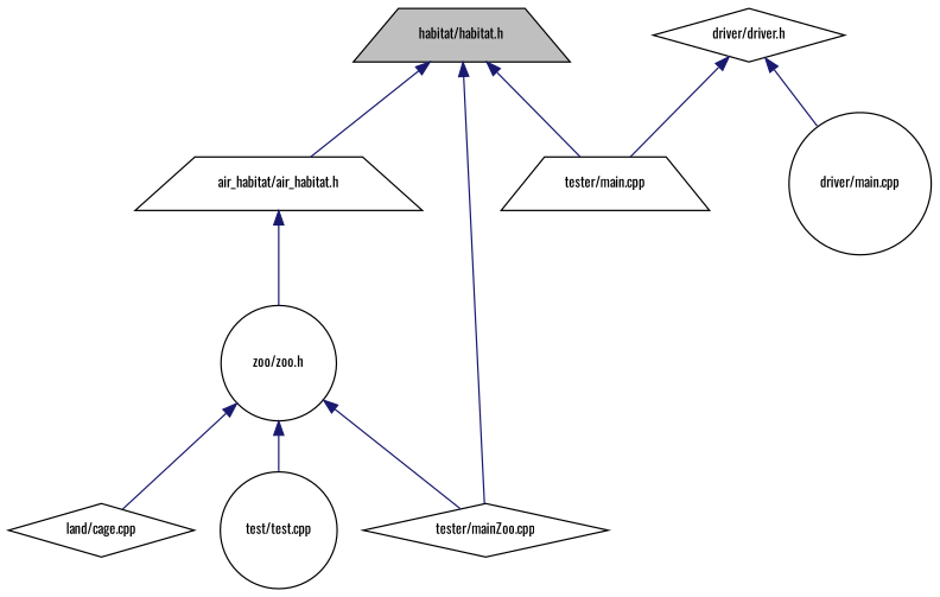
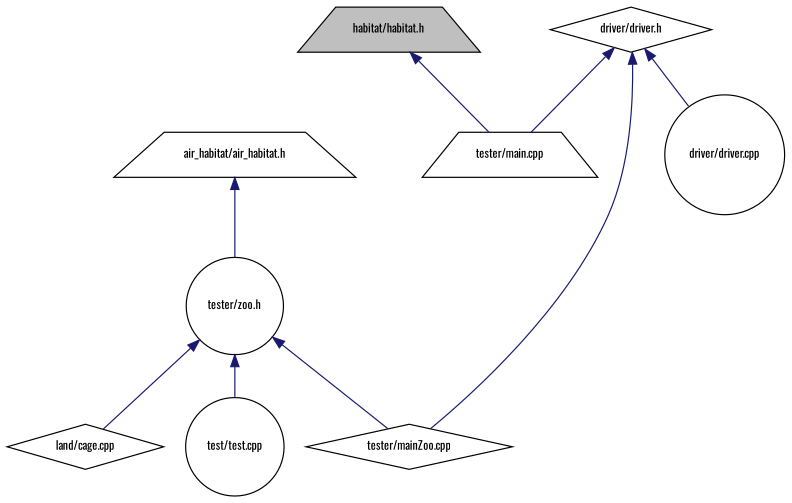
  digraph {
    fontname=Oswald
    node [color=black fillcolor=white fontname=Oswald fontsize=10 shape=trapezium style=filled]
    edge [color=midnightblue dir=back fontname=Oswald fontsize=10 labelfontname=Helvetica labelfontsize=10 style=solid]
    n1 [fillcolor=grey75 fontcolor=black height=0.2 label="habitat/habitat.h" width=0.4]
    n2 [height=0.2 label="air_habitat/air_habitat.h" width=0.4]
    n3 [height=0.2 label="tester/main.cpp" width=0.4]
-   n4 [height=0.2 label="zoo/zoo.h" shape=circle width=0.4]
+   n4 [height=0.2 label="tester/zoo.h" shape=circle width=0.4]
    n5 [height=0.2 label="land/cage.cpp" shape=diamond width=0.4]
    n6 [height=0.2 label="tester/mainZoo.cpp" shape=diamond width=0.4]
    n7 [height=0.2 label="test/test.cpp" shape=circle width=0.4]
    n8 [height=0.2 label="driver/driver.h" shape=diamond width=0.4]
-   n9 [height=0.2 label="driver/main.cpp" shape=circle width=0.4]
-   n1 -> n2
+   n9 [height=0.2 label="driver/driver.cpp" shape=circle width=0.4]
    n1 -> n3
    n2 -> n4
    n4 -> n5
    n4 -> n6
    n4 -> n7
    n8 -> n3
-   n1 -> n6
+   n8 -> n6
    n8 -> n9
  }
